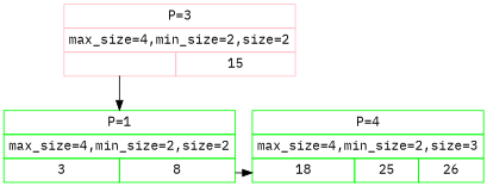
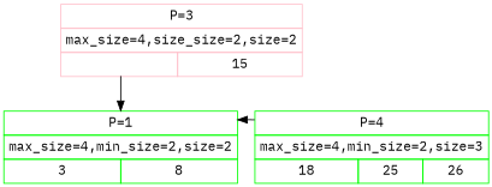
  digraph {
    fontname="IBM Plex Mono"
    node [color=green fontname="IBM Plex Mono" shape=plain]
    edge [fontname="IBM Plex Mono"]
    n1 [label=<<TABLE BORDER="0" CELLBORDER="1" CELLSPACING="0" CELLPADDING="4"> <TR><TD COLSPAN="2">P=1</TD></TR> <TR><TD COLSPAN="2">max_size=4,min_size=2,size=2</TD></TR> <TR><TD>3</TD> <TD>8</TD> </TR></TABLE>>]
    n2 [label=<<TABLE BORDER="0" CELLBORDER="1" CELLSPACING="0" CELLPADDING="4"> <TR><TD COLSPAN="3">P=4</TD></TR> <TR><TD COLSPAN="3">max_size=4,min_size=2,size=3</TD></TR> <TR><TD>18</TD> <TD>25</TD> <TD>26</TD> </TR></TABLE>>]
-   n3 [color=pink label=<<TABLE BORDER="0" CELLBORDER="1" CELLSPACING="0" CELLPADDING="4"> <TR><TD COLSPAN="2">P=3</TD></TR> <TR><TD COLSPAN="2">max_size=4,min_size=2,size=2</TD></TR> <TR><TD PORT="p1"> </TD> <TD PORT="p4">15</TD> </TR></TABLE>>]
+   n3 [color=pink label=<<TABLE BORDER="0" CELLBORDER="1" CELLSPACING="0" CELLPADDING="4"> <TR><TD COLSPAN="2">P=3</TD></TR> <TR><TD COLSPAN="2">max_size=4,size_size=2,size=2</TD></TR> <TR><TD PORT="p1"> </TD> <TD PORT="p4">15</TD> </TR></TABLE>>]
    subgraph sub_1 {
      rank=same
      n1
      n2
    }
-   n1 -> n2
+   n2 -> n1
    n3 -> n1 [tailport=p1]
  }
